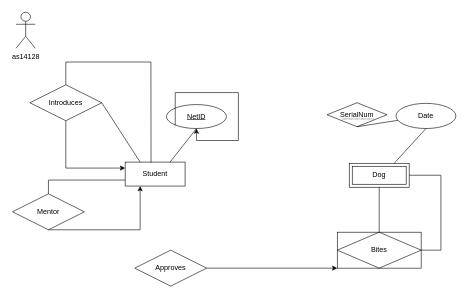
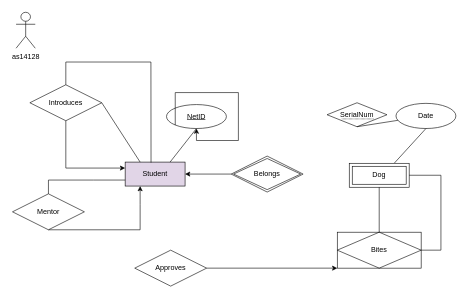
  <mxCell id="0" />
  <mxCell id="1" parent="0" />
  <mxCell id="2" value="as14128" style="shape=umlActor;verticalLabelPosition=bottom;verticalAlign=top;html=1;outlineConnect=0;" parent="1" vertex="1"><mxGeometry x="26" y="20" width="32" height="60" as="geometry" /></mxCell>
- <mxCell id="3" value="Student" style="whiteSpace=wrap;html=1;align=center;" parent="1" vertex="1"><mxGeometry x="208" y="270" width="100" height="40" as="geometry" /></mxCell>
+ <mxCell id="3" value="Student" style="whiteSpace=wrap;html=1;align=center;fillColor=#e1d5e7;" parent="1" vertex="1"><mxGeometry x="208" y="270" width="100" height="40" as="geometry" /></mxCell>
  <mxCell id="4" value="NetID" style="ellipse;whiteSpace=wrap;html=1;align=center;fontStyle=4;" parent="1" vertex="1"><mxGeometry x="277" y="174" width="100" height="40" as="geometry" /></mxCell>
  <mxCell id="5" value="" style="endArrow=none;html=1;rounded=0;exitX=0.5;exitY=1;exitDx=0;exitDy=0;entryX=0.75;entryY=0;entryDx=0;entryDy=0;" parent="1" source="4" target="3" edge="1"><mxGeometry relative="1" as="geometry"><mxPoint x="248" y="234" as="sourcePoint" /><mxPoint x="408" y="234" as="targetPoint" /></mxGeometry></mxCell>
  <mxCell id="6" value="Date" style="ellipse;whiteSpace=wrap;html=1;align=center;" parent="1" vertex="1"><mxGeometry x="660" y="172" width="100" height="42" as="geometry" /></mxCell>
  <mxCell id="7" value="&lt;span style=&quot;border-bottom: 1px dotted&quot;&gt;SerialNum&lt;/span&gt;" style="rhombus;whiteSpace=wrap;html=1;align=center;" parent="1" vertex="1"><mxGeometry x="545" y="171" width="100" height="40" as="geometry" /></mxCell>
  <mxCell id="8" value="" style="endArrow=none;html=1;rounded=0;exitX=0.5;exitY=1;exitDx=0;exitDy=0;" parent="1" source="7" target="6" edge="1"><mxGeometry relative="1" as="geometry"><mxPoint x="557" y="244" as="sourcePoint" /><mxPoint x="615" y="270" as="targetPoint" /></mxGeometry></mxCell>
  <mxCell id="9" value="" style="endArrow=none;html=1;rounded=0;entryX=0.5;entryY=1;entryDx=0;entryDy=0;exitX=0.75;exitY=0;exitDx=0;exitDy=0;" parent="1" source="10" target="6" edge="1"><mxGeometry relative="1" as="geometry"><mxPoint x="640" y="270" as="sourcePoint" /><mxPoint x="790" y="241" as="targetPoint" /></mxGeometry></mxCell>
  <mxCell id="10" value="Dog" style="shape=ext;margin=3;double=1;whiteSpace=wrap;html=1;align=center;" parent="1" vertex="1"><mxGeometry x="582" y="272" width="100" height="40" as="geometry" /></mxCell>
+ <mxCell id="11" value="Belongs" style="shape=rhombus;double=1;perimeter=rhombusPerimeter;whiteSpace=wrap;html=1;align=center;" parent="1" vertex="1"><mxGeometry x="385" y="260" width="120" height="60" as="geometry" /></mxCell>
+ <mxCell id="12" value="" style="endArrow=classic;html=1;rounded=0;entryX=1;entryY=0.5;entryDx=0;entryDy=0;exitX=0;exitY=0.5;exitDx=0;exitDy=0;" parent="1" source="11" target="3" edge="1"><mxGeometry width="50" height="50" relative="1" as="geometry"><mxPoint x="330" y="383" as="sourcePoint" /><mxPoint x="380" y="333" as="targetPoint" /></mxGeometry></mxCell>
  <mxCell id="13" value="Mentor" style="shape=rhombus;perimeter=rhombusPerimeter;whiteSpace=wrap;html=1;align=center;" parent="1" vertex="1"><mxGeometry x="20" y="323" width="120" height="60" as="geometry" /></mxCell>
  <mxCell id="14" value="" style="endArrow=none;html=1;rounded=0;entryX=0;entryY=0.75;entryDx=0;entryDy=0;exitX=0.5;exitY=0;exitDx=0;exitDy=0;" parent="1" source="13" target="3" edge="1"><mxGeometry relative="1" as="geometry"><mxPoint x="65" y="235" as="sourcePoint" /><mxPoint x="225" y="235" as="targetPoint" /><Array as="points"><mxPoint x="80" y="300" /><mxPoint x="155" y="300" /></Array></mxGeometry></mxCell>
  <mxCell id="15" value="" style="endArrow=classic;html=1;rounded=0;exitX=0.5;exitY=1;exitDx=0;exitDy=0;entryX=0.25;entryY=1;entryDx=0;entryDy=0;" parent="1" source="13" target="3" edge="1"><mxGeometry width="50" height="50" relative="1" as="geometry"><mxPoint x="80" y="385" as="sourcePoint" /><mxPoint x="130" y="335" as="targetPoint" /><Array as="points"><mxPoint x="233" y="383" /><mxPoint x="233" y="341" /></Array></mxGeometry></mxCell>
  <mxCell id="16" value="Bites" style="shape=associativeEntity;whiteSpace=wrap;html=1;align=center;" parent="1" vertex="1"><mxGeometry x="562" y="387" width="140" height="60" as="geometry" /></mxCell>
  <mxCell id="17" value="Approves" style="shape=rhombus;perimeter=rhombusPerimeter;whiteSpace=wrap;html=1;align=center;" parent="1" vertex="1"><mxGeometry x="224" y="417" width="120" height="60" as="geometry" /></mxCell>
  <mxCell id="18" value="" style="endArrow=classic;html=1;rounded=0;exitX=1;exitY=0.5;exitDx=0;exitDy=0;entryX=0;entryY=1;entryDx=0;entryDy=0;" parent="1" source="17" target="16" edge="1"><mxGeometry width="50" height="50" relative="1" as="geometry"><mxPoint x="445" y="523" as="sourcePoint" /><mxPoint x="495" y="473" as="targetPoint" /></mxGeometry></mxCell>
  <mxCell id="19" value="Introduces" style="shape=rhombus;perimeter=rhombusPerimeter;whiteSpace=wrap;html=1;align=center;" parent="1" vertex="1"><mxGeometry x="49" y="141" width="120" height="60" as="geometry" /></mxCell>
  <mxCell id="20" value="" style="endArrow=none;html=1;rounded=0;exitX=1;exitY=0.5;exitDx=0;exitDy=0;entryX=0.25;entryY=0;entryDx=0;entryDy=0;" parent="1" source="19" target="3" edge="1"><mxGeometry relative="1" as="geometry"><mxPoint x="108" y="230" as="sourcePoint" /><mxPoint x="268" y="230" as="targetPoint" /></mxGeometry></mxCell>
  <mxCell id="21" value="" style="endArrow=none;html=1;rounded=0;entryX=0.432;entryY=0.02;entryDx=0;entryDy=0;entryPerimeter=0;exitX=0.5;exitY=0;exitDx=0;exitDy=0;" parent="1" source="19" target="3" edge="1"><mxGeometry relative="1" as="geometry"><mxPoint x="108" y="103" as="sourcePoint" /><mxPoint x="277" y="103" as="targetPoint" /><Array as="points"><mxPoint x="109" y="103" /><mxPoint x="251" y="103" /></Array></mxGeometry></mxCell>
  <mxCell id="22" value="" style="endArrow=classic;html=1;rounded=0;exitX=0.5;exitY=1;exitDx=0;exitDy=0;entryX=0;entryY=0.25;entryDx=0;entryDy=0;" parent="1" source="19" target="3" edge="1"><mxGeometry width="50" height="50" relative="1" as="geometry"><mxPoint x="77" y="274" as="sourcePoint" /><mxPoint x="127" y="224" as="targetPoint" /><Array as="points"><mxPoint x="109" y="280" /></Array></mxGeometry></mxCell>
  <mxCell id="23" value="" style="endArrow=none;html=1;rounded=0;exitX=0.5;exitY=1;exitDx=0;exitDy=0;entryX=0.5;entryY=0;entryDx=0;entryDy=0;" parent="1" source="10" target="16" edge="1"><mxGeometry relative="1" as="geometry"><mxPoint x="553" y="364" as="sourcePoint" /><mxPoint x="713" y="364" as="targetPoint" /></mxGeometry></mxCell>
  <mxCell id="24" value="" style="endArrow=none;html=1;rounded=0;exitX=1;exitY=0.5;exitDx=0;exitDy=0;entryX=1;entryY=0.5;entryDx=0;entryDy=0;" parent="1" source="10" target="16" edge="1"><mxGeometry relative="1" as="geometry"><mxPoint x="680" y="338" as="sourcePoint" /><mxPoint x="840" y="338" as="targetPoint" /><Array as="points"><mxPoint x="735" y="292" /><mxPoint x="735" y="417" /></Array></mxGeometry></mxCell>
  <mxCell id="25" style="edgeStyle=orthogonalEdgeStyle;rounded=0;orthogonalLoop=1;jettySize=auto;html=1;exitX=0;exitY=1;exitDx=0;exitDy=0;" edge="1" parent="1" source="4" target="4"><mxGeometry relative="1" as="geometry" /></mxCell>
